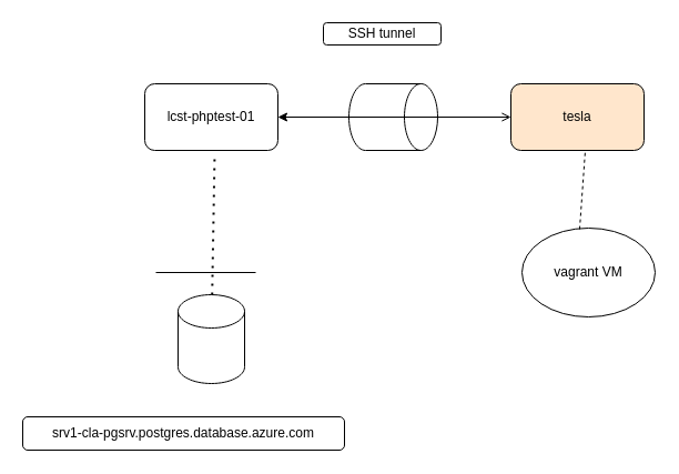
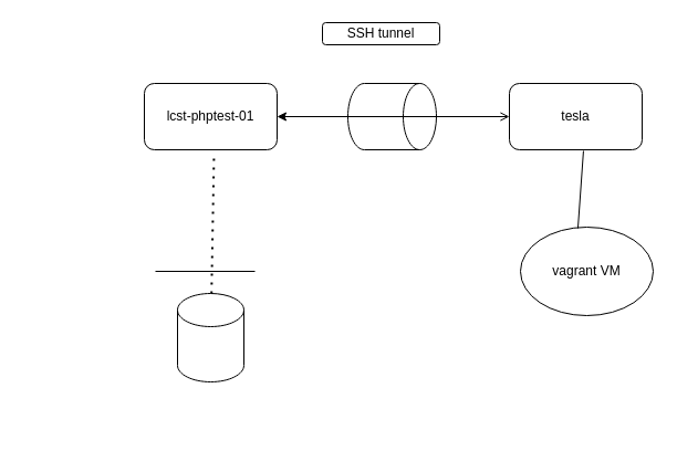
  <mxCell id="0" />
  <mxCell id="1" parent="0" />
  <mxCell id="2" value="lcst-phptest-01" style="rounded=1;whiteSpace=wrap;html=1;" vertex="1" parent="1"><mxGeometry x="130" y="75" width="120" height="60" as="geometry" /></mxCell>
  <mxCell id="3" value="" style="shape=cylinder3;whiteSpace=wrap;html=1;boundedLbl=1;backgroundOutline=1;size=15;" vertex="1" parent="1"><mxGeometry x="160" y="265" width="60" height="80" as="geometry" /></mxCell>
- <mxCell id="4" value="srv1-cla-pgsrv.postgres.database.azure.com" style="rounded=1;whiteSpace=wrap;html=1;" vertex="1" parent="1"><mxGeometry x="20" y="375" width="290" height="30" as="geometry" /></mxCell>
  <mxCell id="5" value="" style="endArrow=none;dashed=1;html=1;dashPattern=1 3;strokeWidth=2;" edge="1" parent="1" source="3"><mxGeometry width="50" height="50" relative="1" as="geometry"><mxPoint x="320" y="225" as="sourcePoint" /><mxPoint x="193" y="138" as="targetPoint" /></mxGeometry></mxCell>
  <mxCell id="6" value="" style="endArrow=none;html=1;" edge="1" parent="1"><mxGeometry width="50" height="50" relative="1" as="geometry"><mxPoint x="140" y="245" as="sourcePoint" /><mxPoint x="230" y="245" as="targetPoint" /></mxGeometry></mxCell>
- <mxCell id="7" value="tesla" style="rounded=1;whiteSpace=wrap;html=1;fillColor=#ffe6cc;" vertex="1" parent="1"><mxGeometry x="460" y="75" width="120" height="60" as="geometry" /></mxCell>
+ <mxCell id="7" value="tesla" style="rounded=1;whiteSpace=wrap;html=1;" vertex="1" parent="1"><mxGeometry x="460" y="75" width="120" height="60" as="geometry" /></mxCell>
  <mxCell id="8" value="" style="shape=cylinder3;whiteSpace=wrap;html=1;boundedLbl=1;backgroundOutline=1;size=15;rotation=90;" vertex="1" parent="1"><mxGeometry x="324" y="65" width="60" height="80" as="geometry" /></mxCell>
  <mxCell id="9" value="" style="endArrow=open;startArrow=classic;html=1;exitX=1;exitY=0.5;exitDx=0;exitDy=0;entryX=0;entryY=0.5;entryDx=0;entryDy=0;" edge="1" parent="1" source="2" target="7"><mxGeometry width="50" height="50" relative="1" as="geometry"><mxPoint x="320" y="225" as="sourcePoint" /><mxPoint x="370" y="175" as="targetPoint" /></mxGeometry></mxCell>
  <mxCell id="10" value="SSH tunnel" style="rounded=1;whiteSpace=wrap;html=1;" vertex="1" parent="1"><mxGeometry x="291" y="20" width="106" height="20" as="geometry" /></mxCell>
  <mxCell id="11" value="vagrant VM" style="ellipse;whiteSpace=wrap;html=1;" vertex="1" parent="1"><mxGeometry x="470" y="205" width="120" height="80" as="geometry" /></mxCell>
- <mxCell id="12" value="" style="endArrow=none;html=1;entryX=0.558;entryY=1.017;entryDx=0;entryDy=0;entryPerimeter=0;exitX=0.433;exitY=0.013;exitDx=0;exitDy=0;exitPerimeter=0;dashed=1;" edge="1" parent="1" source="11" target="7"><mxGeometry width="50" height="50" relative="1" as="geometry"><mxPoint x="320" y="235" as="sourcePoint" /><mxPoint x="370" y="185" as="targetPoint" /></mxGeometry></mxCell>
+ <mxCell id="12" value="" style="endArrow=none;html=1;entryX=0.558;entryY=1.017;entryDx=0;entryDy=0;entryPerimeter=0;exitX=0.433;exitY=0.013;exitDx=0;exitDy=0;exitPerimeter=0;" edge="1" parent="1" source="11" target="7"><mxGeometry width="50" height="50" relative="1" as="geometry"><mxPoint x="320" y="235" as="sourcePoint" /><mxPoint x="370" y="185" as="targetPoint" /></mxGeometry></mxCell>
